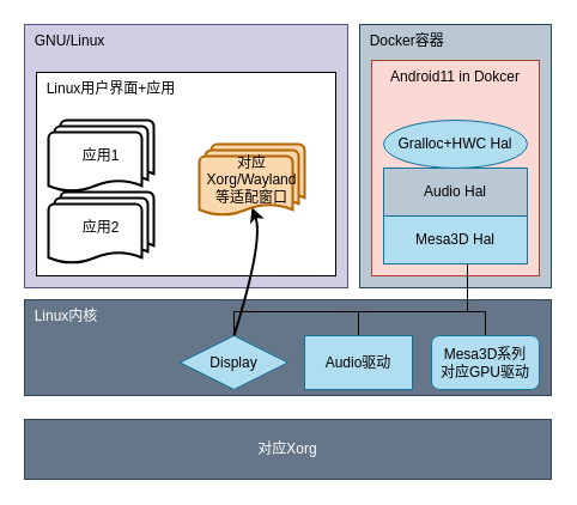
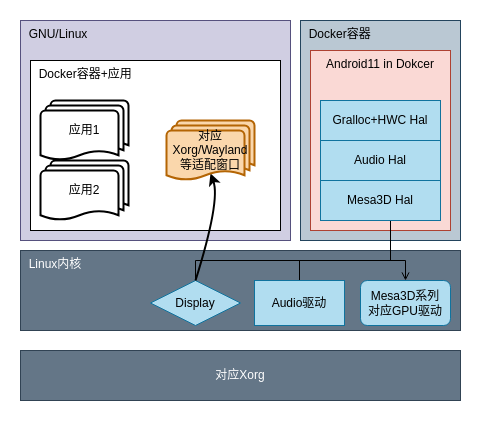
  <mxCell id="0" />
  <mxCell id="1" parent="0" />
  <mxCell id="2" value="&amp;nbsp; Linux内核" style="rounded=0;whiteSpace=wrap;html=1;fillColor=#647687;fontColor=#ffffff;strokeColor=#314354;align=left;horizontal=1;verticalAlign=top;" parent="1" vertex="1"><mxGeometry x="20" y="250" width="440" height="80" as="geometry" /></mxCell>
  <mxCell id="3" value="对应Xorg" style="rounded=0;whiteSpace=wrap;html=1;fillColor=#647687;fontColor=#ffffff;strokeColor=#314354;" parent="1" vertex="1"><mxGeometry x="20" y="350" width="440" height="50" as="geometry" /></mxCell>
  <mxCell id="4" value="&amp;nbsp; GNU/Linux" style="rounded=0;whiteSpace=wrap;html=1;fillColor=#d0cee2;strokeColor=#56517e;align=left;verticalAlign=top;" parent="1" vertex="1"><mxGeometry x="20" y="20" width="270" height="220" as="geometry" /></mxCell>
- <mxCell id="5" value="&amp;nbsp; Linux用户界面+应用" style="rounded=0;whiteSpace=wrap;html=1;align=left;verticalAlign=top;" parent="1" vertex="1"><mxGeometry x="30" y="60" width="250" height="170" as="geometry" /></mxCell>
+ <mxCell id="5" value="&amp;nbsp; Docker容器+应用" style="rounded=0;whiteSpace=wrap;html=1;align=left;verticalAlign=top;" parent="1" vertex="1"><mxGeometry x="30" y="60" width="250" height="170" as="geometry" /></mxCell>
  <mxCell id="6" value="应用1" style="strokeWidth=2;html=1;shape=mxgraph.flowchart.multi-document;whiteSpace=wrap;" parent="1" vertex="1"><mxGeometry x="40" y="100" width="88" height="60" as="geometry" /></mxCell>
  <mxCell id="7" value="应用2" style="strokeWidth=2;html=1;shape=mxgraph.flowchart.multi-document;whiteSpace=wrap;" parent="1" vertex="1"><mxGeometry x="40" y="160" width="88" height="60" as="geometry" /></mxCell>
  <mxCell id="8" value="&amp;nbsp; Docker容器" style="rounded=0;whiteSpace=wrap;html=1;fillColor=#bac8d3;strokeColor=#23445d;align=left;verticalAlign=top;" parent="1" vertex="1"><mxGeometry x="300" y="20" width="160" height="220" as="geometry" /></mxCell>
- <mxCell id="9" style="edgeStyle=orthogonalEdgeStyle;rounded=0;orthogonalLoop=1;jettySize=auto;html=1;startArrow=none;startFill=0;endArrow=none;endFill=0;strokeWidth=1;" parent="1" source="11" target="12" edge="1"><mxGeometry relative="1" as="geometry"><Array as="points"><mxPoint x="390" y="260" /><mxPoint x="405" y="260" /></Array></mxGeometry></mxCell>
+ <mxCell id="9" style="edgeStyle=orthogonalEdgeStyle;rounded=0;orthogonalLoop=1;jettySize=auto;html=1;startArrow=none;startFill=0;endArrow=open;endFill=0;strokeWidth=1;" parent="1" source="11" target="12" edge="1"><mxGeometry relative="1" as="geometry"><Array as="points"><mxPoint x="390" y="260" /><mxPoint x="405" y="260" /></Array></mxGeometry></mxCell>
  <mxCell id="10" style="edgeStyle=orthogonalEdgeStyle;rounded=0;orthogonalLoop=1;jettySize=auto;html=1;startArrow=none;startFill=0;endArrow=none;endFill=0;strokeWidth=1;" parent="1" source="11" target="13" edge="1"><mxGeometry relative="1" as="geometry"><Array as="points"><mxPoint x="390" y="260" /><mxPoint x="299" y="260" /></Array></mxGeometry></mxCell>
  <mxCell id="11" value="Android11 in Dokcer" style="rounded=0;whiteSpace=wrap;html=1;fillColor=#fad9d5;strokeColor=#ae4132;verticalAlign=top;" parent="1" vertex="1"><mxGeometry x="310" y="50" width="140" height="180" as="geometry" /></mxCell>
  <mxCell id="12" value="Mesa3D系列&lt;br&gt;对应GPU驱动" style="rounded=1;whiteSpace=wrap;html=1;fillColor=#b1ddf0;strokeColor=#10739e;" parent="1" vertex="1"><mxGeometry x="360" y="280" width="90" height="45" as="geometry" /></mxCell>
  <mxCell id="13" value="Audio驱动" style="whiteSpace=wrap;html=1;fillColor=#b1ddf0;strokeColor=#10739e;rounded=0;" parent="1" vertex="1"><mxGeometry x="254" y="280" width="90" height="45" as="geometry" /></mxCell>
  <mxCell id="14" style="edgeStyle=orthogonalEdgeStyle;rounded=0;orthogonalLoop=1;jettySize=auto;html=1;startArrow=none;startFill=0;endArrow=none;endFill=0;strokeWidth=1;" parent="1" source="15" target="18" edge="1"><mxGeometry relative="1" as="geometry"><Array as="points"><mxPoint x="195" y="260" /><mxPoint x="390" y="260" /></Array></mxGeometry></mxCell>
  <mxCell id="15" value="Display" style="rhombus;whiteSpace=wrap;html=1;fillColor=#b1ddf0;strokeColor=#10739e;" parent="1" vertex="1"><mxGeometry x="150" y="280" width="90" height="45" as="geometry" /></mxCell>
  <mxCell id="16" value="" style="curved=1;endArrow=classic;html=1;rounded=0;strokeWidth=2;entryX=0.5;entryY=0.88;entryDx=0;entryDy=0;entryPerimeter=0;exitX=0.5;exitY=0;exitDx=0;exitDy=0;" parent="1" source="15" target="17" edge="1"><mxGeometry width="50" height="50" relative="1" as="geometry"><mxPoint x="230" y="300" as="sourcePoint" /><mxPoint x="280" y="250" as="targetPoint" /><Array as="points"><mxPoint x="220" y="200" /></Array></mxGeometry></mxCell>
  <mxCell id="17" value="对应Xorg/Wayland等适配窗口" style="strokeWidth=2;html=1;shape=mxgraph.flowchart.multi-document;whiteSpace=wrap;fillColor=#fad7ac;strokeColor=#b46504;" parent="1" vertex="1"><mxGeometry x="166" y="120" width="88" height="60" as="geometry" /></mxCell>
  <mxCell id="18" value="Mesa3D Hal" style="rounded=0;whiteSpace=wrap;html=1;fillColor=#b1ddf0;strokeColor=#10739e;" parent="1" vertex="1"><mxGeometry x="320" y="180" width="120" height="40" as="geometry" /></mxCell>
- <mxCell id="19" value="Audio Hal" style="rounded=0;whiteSpace=wrap;html=1;fillColor=#bac8d3;strokeColor=#10739e;" parent="1" vertex="1"><mxGeometry x="320" y="140" width="120" height="40" as="geometry" /></mxCell>
- <mxCell id="20" value="Gralloc+HWC Hal" style="ellipse;whiteSpace=wrap;html=1;fillColor=#b1ddf0;strokeColor=#10739e;" parent="1" vertex="1"><mxGeometry x="320" y="100" width="120" height="40" as="geometry" /></mxCell>
+ <mxCell id="19" value="Audio Hal" style="rounded=0;whiteSpace=wrap;html=1;fillColor=#b1ddf0;strokeColor=#10739e;" parent="1" vertex="1"><mxGeometry x="320" y="140" width="120" height="40" as="geometry" /></mxCell>
+ <mxCell id="20" value="Gralloc+HWC Hal" style="rounded=0;whiteSpace=wrap;html=1;fillColor=#b1ddf0;strokeColor=#10739e;" parent="1" vertex="1"><mxGeometry x="320" y="100" width="120" height="40" as="geometry" /></mxCell>
